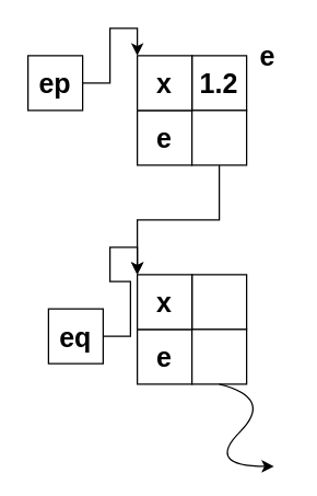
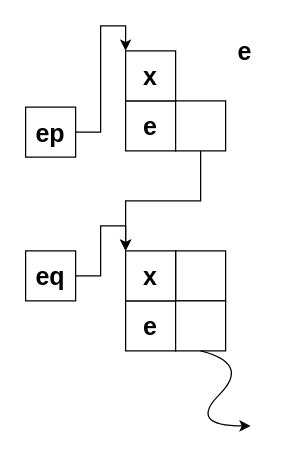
  <mxCell id="0" />
  <mxCell id="1" parent="0" />
  <mxCell id="2" style="edgeStyle=orthogonalEdgeStyle;rounded=0;orthogonalLoop=1;jettySize=auto;html=1;entryX=0;entryY=0;entryDx=0;entryDy=0;" edge="1" parent="1" source="3" target="11"><mxGeometry relative="1" as="geometry" /></mxCell>
- <mxCell id="3" value="ep" style="whiteSpace=wrap;html=1;aspect=fixed;fontSize=20;fontStyle=1" vertex="1" parent="1"><mxGeometry x="20" y="40" width="40" height="40" as="geometry" /></mxCell>
+ <mxCell id="3" value="ep" style="whiteSpace=wrap;html=1;aspect=fixed;fontSize=20;fontStyle=1" vertex="1" parent="1"><mxGeometry x="20" y="85" width="40" height="40" as="geometry" /></mxCell>
  <mxCell id="4" style="edgeStyle=orthogonalEdgeStyle;rounded=0;orthogonalLoop=1;jettySize=auto;html=1;entryX=0;entryY=0;entryDx=0;entryDy=0;" edge="1" parent="1" source="5" target="15"><mxGeometry relative="1" as="geometry" /></mxCell>
- <mxCell id="5" value="eq" style="whiteSpace=wrap;html=1;aspect=fixed;fontSize=20;fontStyle=1" vertex="1" parent="1"><mxGeometry x="35" y="225" width="40" height="40" as="geometry" /></mxCell>
- <mxCell id="6" value="1.2" style="rounded=0;whiteSpace=wrap;html=1;fontSize=20;fontStyle=1;align=center;" vertex="1" parent="1"><mxGeometry x="140" y="40" width="40" height="40" as="geometry" /></mxCell>
+ <mxCell id="5" value="eq" style="whiteSpace=wrap;html=1;aspect=fixed;fontSize=20;fontStyle=1" vertex="1" parent="1"><mxGeometry x="20" y="200" width="40" height="40" as="geometry" /></mxCell>
  <mxCell id="7" value="e" style="text;html=1;align=center;verticalAlign=middle;resizable=0;points=[];autosize=1;strokeColor=none;fillColor=none;fontSize=20;fontStyle=1" vertex="1" parent="1"><mxGeometry x="180" y="20" width="30" height="40" as="geometry" /></mxCell>
  <mxCell id="8" value="&lt;font style=&quot;font-size: 20px;&quot;&gt;&lt;b&gt;e&lt;/b&gt;&lt;/font&gt;" style="rounded=0;whiteSpace=wrap;html=1;rotation=0;" vertex="1" parent="1"><mxGeometry x="100" y="80" width="40" height="40" as="geometry" /></mxCell>
  <mxCell id="9" style="edgeStyle=orthogonalEdgeStyle;rounded=0;orthogonalLoop=1;jettySize=auto;html=1;entryX=0;entryY=0;entryDx=0;entryDy=0;" edge="1" parent="1" source="10" target="15"><mxGeometry relative="1" as="geometry" /></mxCell>
  <mxCell id="10" value="" style="rounded=0;whiteSpace=wrap;html=1;" vertex="1" parent="1"><mxGeometry x="140" y="80" width="40" height="40" as="geometry" /></mxCell>
  <mxCell id="11" value="&lt;font style=&quot;font-size: 20px;&quot;&gt;&lt;b&gt;x&lt;/b&gt;&lt;/font&gt;" style="whiteSpace=wrap;html=1;aspect=fixed;" vertex="1" parent="1"><mxGeometry x="100" y="40" width="40" height="40" as="geometry" /></mxCell>
  <mxCell id="12" value="" style="rounded=0;whiteSpace=wrap;html=1;fontSize=20;fontStyle=1;align=center;" vertex="1" parent="1"><mxGeometry x="140" y="200" width="40" height="40" as="geometry" /></mxCell>
  <mxCell id="13" value="&lt;font style=&quot;font-size: 20px;&quot;&gt;&lt;b&gt;e&lt;/b&gt;&lt;/font&gt;" style="rounded=0;whiteSpace=wrap;html=1;rotation=0;" vertex="1" parent="1"><mxGeometry x="100" y="240" width="40" height="40" as="geometry" /></mxCell>
  <mxCell id="14" value="" style="rounded=0;whiteSpace=wrap;html=1;" vertex="1" parent="1"><mxGeometry x="140" y="240" width="40" height="40" as="geometry" /></mxCell>
  <mxCell id="15" value="&lt;font style=&quot;font-size: 20px;&quot;&gt;&lt;b&gt;x&lt;/b&gt;&lt;/font&gt;" style="whiteSpace=wrap;html=1;aspect=fixed;" vertex="1" parent="1"><mxGeometry x="100" y="200" width="40" height="40" as="geometry" /></mxCell>
  <mxCell id="16" value="" style="curved=1;endArrow=classic;html=1;rounded=0;exitX=0.5;exitY=1;exitDx=0;exitDy=0;" edge="1" parent="1"><mxGeometry width="50" height="50" relative="1" as="geometry"><mxPoint x="160" y="280" as="sourcePoint" /><mxPoint x="200" y="340" as="targetPoint" /><Array as="points"><mxPoint x="200" y="290" /><mxPoint x="150" y="340" /></Array></mxGeometry></mxCell>
